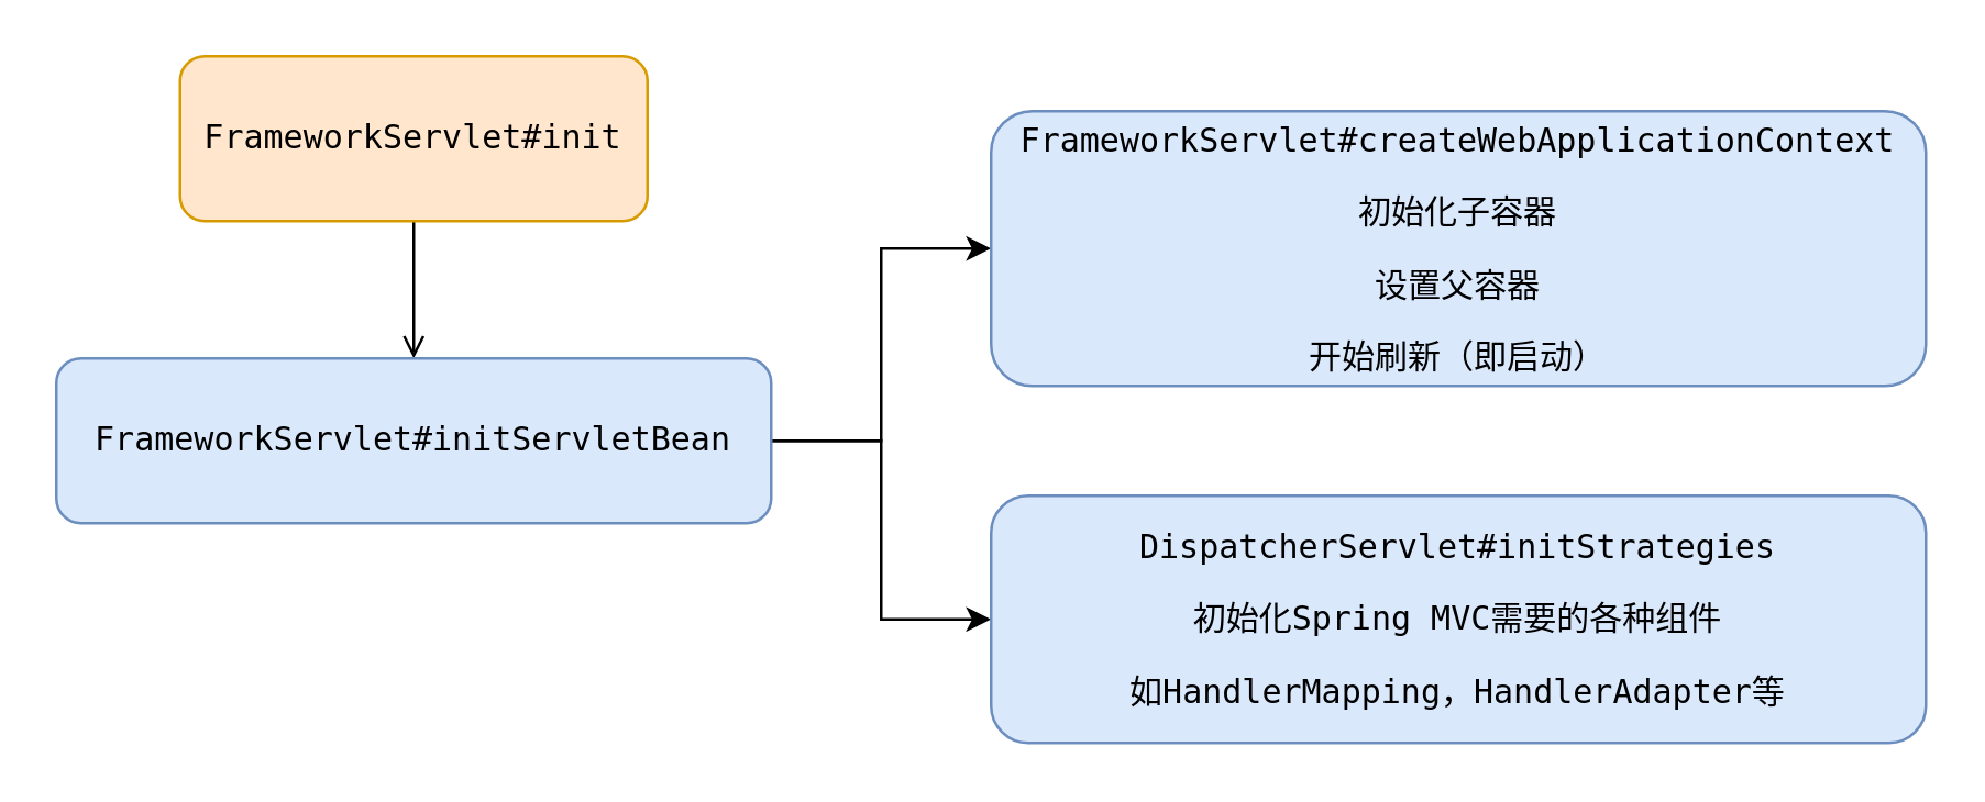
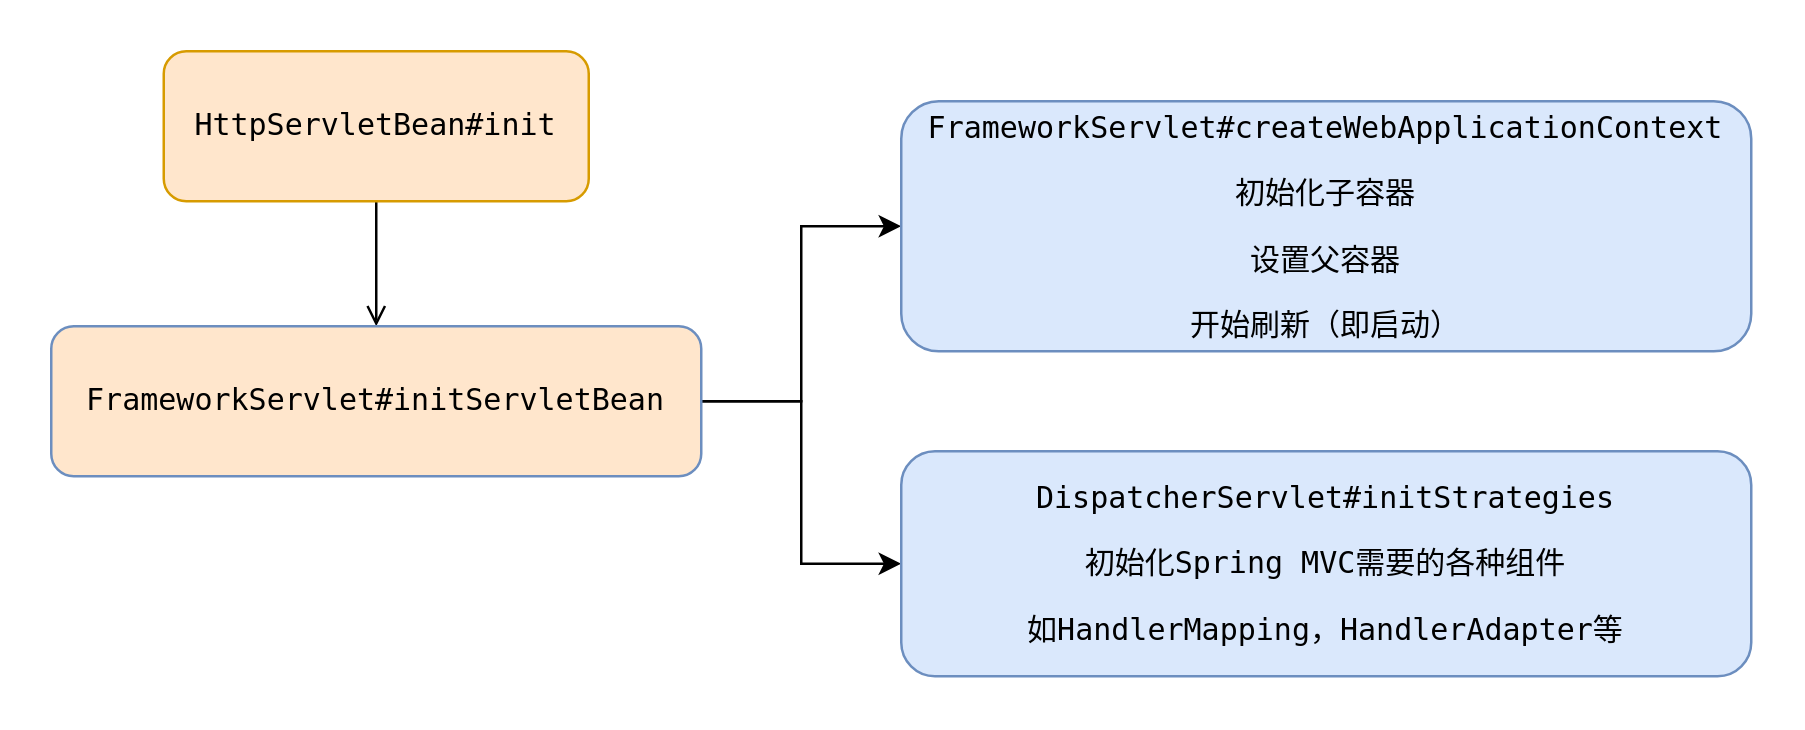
  <mxCell id="0" />
  <mxCell id="1" parent="0" />
  <mxCell id="2" value="" style="edgeStyle=orthogonalEdgeStyle;rounded=0;orthogonalLoop=1;jettySize=auto;html=1;endArrow=open;" edge="1" parent="1" source="3" target="6"><mxGeometry relative="1" as="geometry" /></mxCell>
- <mxCell id="3" value="&lt;pre&gt;FrameworkServlet#init&lt;/pre&gt;" style="rounded=1;whiteSpace=wrap;html=1;fillColor=#ffe6cc;strokeColor=#d79b00;" vertex="1" parent="1"><mxGeometry x="65" y="20" width="170" height="60" as="geometry" /></mxCell>
+ <mxCell id="3" value="&lt;pre&gt;HttpServletBean#init&lt;/pre&gt;" style="rounded=1;whiteSpace=wrap;html=1;fillColor=#ffe6cc;strokeColor=#d79b00;" vertex="1" parent="1"><mxGeometry x="65" y="20" width="170" height="60" as="geometry" /></mxCell>
  <mxCell id="4" style="edgeStyle=orthogonalEdgeStyle;rounded=0;orthogonalLoop=1;jettySize=auto;html=1;entryX=0;entryY=0.5;entryDx=0;entryDy=0;" edge="1" parent="1" source="6" target="7"><mxGeometry relative="1" as="geometry" /></mxCell>
  <mxCell id="5" style="edgeStyle=orthogonalEdgeStyle;rounded=0;orthogonalLoop=1;jettySize=auto;html=1;exitX=1;exitY=0.5;exitDx=0;exitDy=0;entryX=0;entryY=0.5;entryDx=0;entryDy=0;" edge="1" parent="1" source="6" target="8"><mxGeometry relative="1" as="geometry" /></mxCell>
- <mxCell id="6" value="&lt;pre&gt;FrameworkServlet#initServletBean&lt;/pre&gt;" style="rounded=1;whiteSpace=wrap;html=1;fillColor=#dae8fc;strokeColor=#6c8ebf;" vertex="1" parent="1"><mxGeometry x="20" y="130" width="260" height="60" as="geometry" /></mxCell>
+ <mxCell id="6" value="&lt;pre&gt;FrameworkServlet#initServletBean&lt;/pre&gt;" style="rounded=1;whiteSpace=wrap;html=1;fillColor=#ffe6cc;strokeColor=#6c8ebf;" vertex="1" parent="1"><mxGeometry x="20" y="130" width="260" height="60" as="geometry" /></mxCell>
  <mxCell id="7" value="&lt;pre&gt;FrameworkServlet#createWebApplicationContext&lt;/pre&gt;&lt;pre&gt;初始化子容器&lt;/pre&gt;&lt;pre&gt;设置父容器&lt;/pre&gt;&lt;pre&gt;开始刷新（即启动）&lt;/pre&gt;" style="rounded=1;whiteSpace=wrap;html=1;fillColor=#dae8fc;strokeColor=#6c8ebf;" vertex="1" parent="1"><mxGeometry x="360" y="40" width="340" height="100" as="geometry" /></mxCell>
  <mxCell id="8" value="&lt;pre&gt;DispatcherServlet#initStrategies&lt;/pre&gt;&lt;pre&gt;初始化Spring MVC需要的各种组件&lt;/pre&gt;&lt;pre&gt;如HandlerMapping，HandlerAdapter等&lt;/pre&gt;" style="rounded=1;whiteSpace=wrap;html=1;fillColor=#dae8fc;strokeColor=#6c8ebf;" vertex="1" parent="1"><mxGeometry x="360" y="180" width="340" height="90" as="geometry" /></mxCell>
